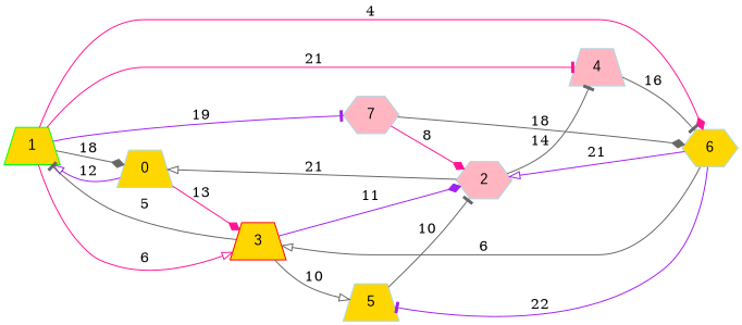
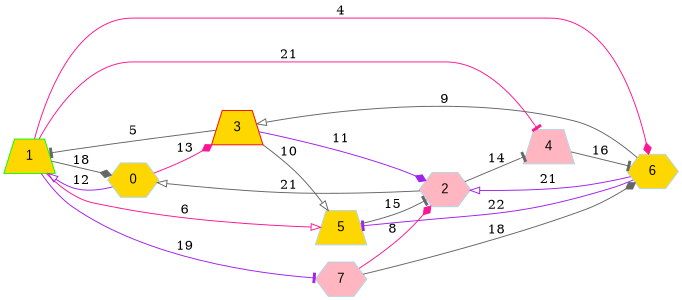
  digraph {
    rankdir=LR
    node [color=lightblue fillcolor=gold fontname=Arial shape=trapezium style=filled]
    edge [arrowhead=tee color=gray40]
    1 [color=green]
-   0
+   0 [shape=hexagon]
    3 [color=red]
    4 [fillcolor=lightpink]
    6 [shape=hexagon]
    7 [fillcolor=lightpink shape=hexagon]
    2 [fillcolor=lightpink shape=hexagon]
    5
    1 -> 0 [arrowhead=diamond label=18]
-   1 -> 3 [arrowhead=onormal color=deeppink label=6]
+   1 -> 5 [arrowhead=onormal color=deeppink label=6]
    1 -> 4 [color=deeppink label=21]
    1 -> 6 [arrowhead=diamond color=deeppink label=4]
    1 -> 7 [color=purple label=19]
    0 -> 1 [arrowhead=onormal color=purple label=12]
    0 -> 3 [arrowhead=diamond color=deeppink label=13]
    3 -> 1 [label=5]
    3 -> 2 [arrowhead=diamond color=purple label=11]
    3 -> 5 [arrowhead=onormal label=10]
    4 -> 6 [label=16]
-   6 -> 3 [arrowhead=onormal label=6]
+   6 -> 3 [arrowhead=onormal label=9]
    6 -> 2 [arrowhead=onormal color=purple label=21]
    6 -> 5 [color=purple label=22]
    7 -> 6 [arrowhead=diamond label=18]
    7 -> 2 [arrowhead=diamond color=deeppink label=8]
    2 -> 0 [arrowhead=onormal label=21]
    2 -> 4 [label=14]
-   5 -> 2 [label=10]
+   5 -> 2 [label=15]
  }
